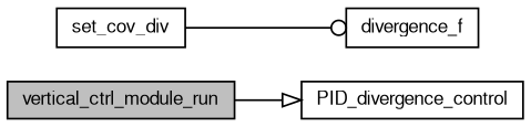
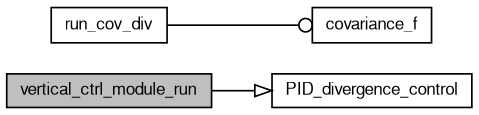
  digraph {
    rankdir=LR
    node [color=black fillcolor=white fontname=FreeSans fontsize=10 shape=record style=filled]
    edge [color=black fontname=FreeSans fontsize=10 labelfontname=FreeSans labelfontsize=10 style=solid]
    n1 [fillcolor=grey75 fontcolor=black height=0.2 label=vertical_ctrl_module_run width=0.4]
    n2 [height=0.2 label=PID_divergence_control width=0.4]
-   n3 [height=0.2 label=set_cov_div width=0.4]
-   n4 [height=0.2 label=divergence_f width=0.4]
+   n3 [height=0.2 label=run_cov_div width=0.4]
+   n4 [height=0.2 label=covariance_f width=0.4]
    n1 -> n2 [arrowhead=onormal]
    n3 -> n4 [arrowhead=odot]
  }
